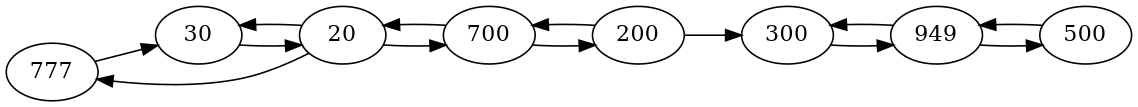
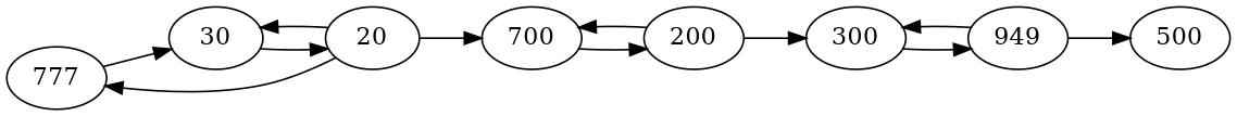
  digraph {
    rankdir=LR
    n1 [label=777]
    n2 [label=30]
    n3 [label=20]
    n4 [label=700]
    n5 [label=200]
    n6 [label=300]
    n7 [label=949]
    n8 [label=500]
    n1 -> n2
    n2 -> n3
    n3 -> n1
    n3 -> n2
    n3 -> n4
-   n4 -> n3
    n4 -> n5
    n5 -> n4
    n5 -> n6
    n6 -> n7
    n7 -> n6
    n7 -> n8
-   n8 -> n7
  }
